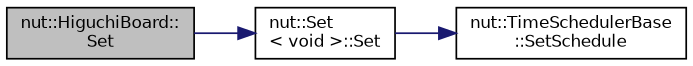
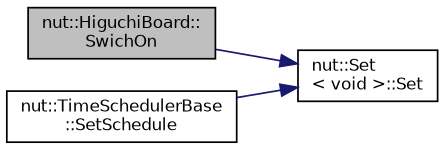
  digraph {
    rankdir=LR
    node [color=black fillcolor=white fontname=Helvetica fontsize=10 shape=record style=filled]
    edge [color=midnightblue fontname=Helvetica fontsize=10 labelfontname=Helvetica labelfontsize=10 style=solid]
-   n1 [fillcolor=grey75 fontcolor=black height=0.2 label="nut::HiguchiBoard::\lSet" width=0.4]
+   n1 [fillcolor=grey75 fontcolor=black height=0.2 label="nut::HiguchiBoard::\lSwichOn" width=0.4]
    n2 [height=0.2 label="nut::Set\l\< void \>::Set" width=0.4]
    n3 [height=0.2 label="nut::TimeSchedulerBase\l::SetSchedule" width=0.4]
    n1 -> n2
-   n2 -> n3
+   n3 -> n2
  }
